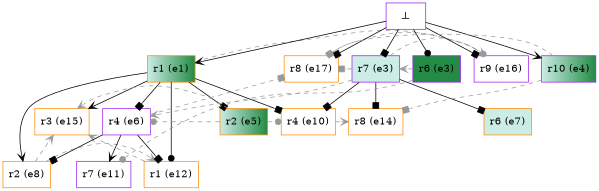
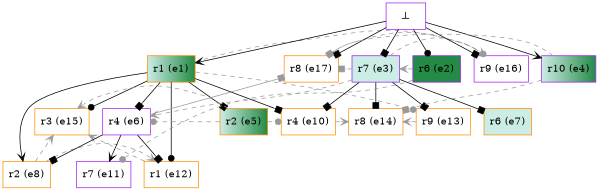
  digraph {
    node [color=darkorange fillcolor=white shape=box style=filled]
    edge [arrowhead=box]
    n1 [fillcolor="#ccece6:#238b45" gradientangle=0 label="r1 (e1)"]
    n2 [label="r2 (e8)"]
    n3 [label="r1 (e12)"]
    n4 [fillcolor="#ccece6:#238b45" gradientangle=0 label="r2 (e5)"]
    n5 [label="r4 (e10)"]
    n6 [color=purple label="r4 (e6)"]
    n7 [label="r3 (e15)"]
+   n8 [label="r9 (e13)"]
    n9 [color=purple label="r9 (e16)"]
    n10 [label="r8 (e14)"]
    n11 [color=purple label="r7 (e11)"]
    n12 [label="r8 (e17)"]
    n13 [color=purple fillcolor="#ccece6" label="r7 (e3)"]
    n14 [fillcolor="#ccece6" label="r6 (e7)"]
    n15 [color=purple label="⊥"]
-   n16 [color=purple fillcolor="#238b45" label="r6 (e3)"]
+   n16 [color=purple fillcolor="#238b45" label="r6 (e2)"]
    n17 [color=purple fillcolor="#ccece6:#238b45" gradientangle=0 label="r10 (e4)"]
    n1 -> n2 [arrowhead=vee]
    n1 -> n3 [arrowhead=dot]
    n1 -> n4
    n1 -> n5
    n1 -> n6
-   n1 -> n7 [arrowhead=vee]
+   n1 -> n7 [arrowhead=dot]
+   n1 -> n8 [arrowhead=dot color=gray60 constraint=false style=dashed]
    n1 -> n9 [arrowhead=vee color=gray60 constraint=false style=dashed]
    n2 -> n3 [arrowhead=vee color=gray60 constraint=false style=dashed]
    n2 -> n7 [arrowhead=vee color=gray60 constraint=false style=dashed]
    n3 -> n7 [arrowhead=vee color=gray60 constraint=false style=dashed]
    n4 -> n5 [arrowhead=dot color=gray60 constraint=false style=dashed]
    n4 -> n6 [arrowhead=dot color=gray60 constraint=false style=dashed]
    n4 -> n7 [arrowhead=vee color=gray60 constraint=false style=dashed]
    n5 -> n10 [arrowhead=vee color=gray60 constraint=false style=dashed]
    n6 -> n2
    n6 -> n3
    n6 -> n11 [arrowhead=vee]
-   n6 -> n12 [color=gray60 constraint=false style=dashed]
+   n6 -> n12 [color=gray60 constraint=false style=solid]
+   n8 -> n10 [arrowhead=vee color=gray60 constraint=false style=dashed]
    n9 -> n12 [arrowhead=dot color=gray60 constraint=false style=dashed]
    n13 -> n5
    n13 -> n6 [arrowhead=vee color=gray60 constraint=false style=dashed]
+   n13 -> n8
    n13 -> n9 [arrowhead=dot color=gray60 constraint=false style=dashed]
    n13 -> n10
    n13 -> n12 [color=gray60 constraint=false style=dashed]
    n13 -> n14
    n15 -> n1 [arrowhead=vee]
    n15 -> n9
    n15 -> n12
    n15 -> n13
    n15 -> n16 [arrowhead=dot]
    n15 -> n17 [arrowhead=vee]
    n16 -> n11 [arrowhead=dot color=gray60 constraint=false style=dashed]
    n16 -> n13 [arrowhead=vee color=gray60 constraint=false style=dashed]
    n17 -> n10 [color=gray60 constraint=false style=dashed]
    n17 -> n12 [color=gray60 constraint=false style=dashed]
  }
